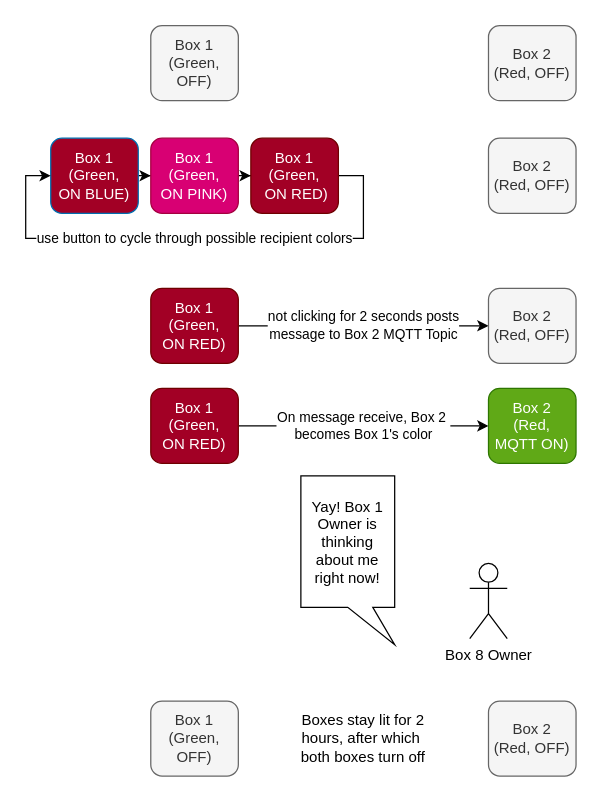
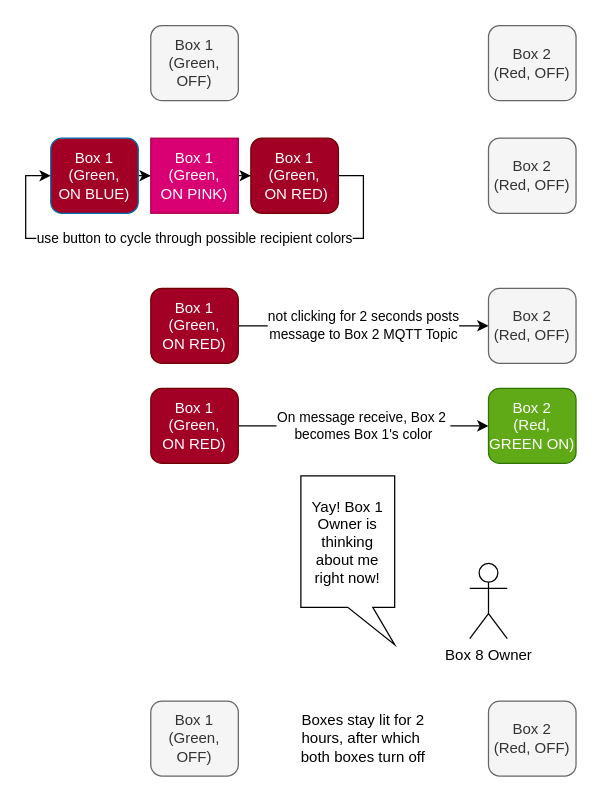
  <mxCell id="0" />
  <mxCell id="1" parent="0" />
  <mxCell id="2" value="Box 1 (Green, OFF)" style="rounded=1;whiteSpace=wrap;html=1;fillColor=#f5f5f5;strokeColor=#666666;fontColor=#333333;" vertex="1" parent="1"><mxGeometry x="120" y="20" width="70" height="60" as="geometry" /></mxCell>
  <mxCell id="3" value="Box 2 &lt;br&gt;(Red, OFF)" style="rounded=1;whiteSpace=wrap;html=1;fillColor=#f5f5f5;strokeColor=#666666;fontColor=#333333;" vertex="1" parent="1"><mxGeometry x="390" y="20" width="70" height="60" as="geometry" /></mxCell>
  <mxCell id="4" value="" style="edgeStyle=orthogonalEdgeStyle;rounded=0;orthogonalLoop=1;jettySize=auto;html=1;dashed=1;" edge="1" parent="1" source="5" target="7"><mxGeometry relative="1" as="geometry" /></mxCell>
  <mxCell id="5" value="Box 1 (Green, &lt;br&gt;ON BLUE)" style="rounded=1;whiteSpace=wrap;html=1;fillColor=#a20025;strokeColor=#006EAF;fontColor=#ffffff;" vertex="1" parent="1"><mxGeometry x="40" y="110" width="70" height="60" as="geometry" /></mxCell>
  <mxCell id="6" value="" style="edgeStyle=orthogonalEdgeStyle;rounded=0;orthogonalLoop=1;jettySize=auto;html=1;" edge="1" parent="1" source="7" target="9"><mxGeometry relative="1" as="geometry" /></mxCell>
- <mxCell id="7" value="Box 1 (Green,&lt;br&gt;ON PINK)" style="rounded=1;whiteSpace=wrap;html=1;fillColor=#d80073;strokeColor=#A50040;fontColor=#ffffff;" vertex="1" parent="1"><mxGeometry x="120" y="110" width="70" height="60" as="geometry" /></mxCell>
+ <mxCell id="7" value="Box 1 (Green,&lt;br&gt;ON PINK)" style="whiteSpace=wrap;html=1;fillColor=#d80073;strokeColor=#A50040;fontColor=#ffffff;rounded=0;" vertex="1" parent="1"><mxGeometry x="120" y="110" width="70" height="60" as="geometry" /></mxCell>
  <mxCell id="8" value="use button to cycle through possible recipient colors" style="edgeStyle=orthogonalEdgeStyle;rounded=0;orthogonalLoop=1;jettySize=auto;html=1;exitX=1;exitY=0.5;exitDx=0;exitDy=0;entryX=0;entryY=0.5;entryDx=0;entryDy=0;" edge="1" parent="1" source="9" target="5"><mxGeometry relative="1" as="geometry"><Array as="points"><mxPoint x="290" y="140" /><mxPoint x="290" y="190" /><mxPoint x="20" y="190" /><mxPoint x="20" y="140" /></Array></mxGeometry></mxCell>
  <mxCell id="9" value="Box 1 (Green,&lt;br&gt;&amp;nbsp;ON RED)" style="rounded=1;whiteSpace=wrap;html=1;fillColor=#a20025;strokeColor=#6F0000;fontColor=#ffffff;" vertex="1" parent="1"><mxGeometry x="200" y="110" width="70" height="60" as="geometry" /></mxCell>
  <mxCell id="10" value="Box 2 &lt;br&gt;(Red, OFF)" style="rounded=1;whiteSpace=wrap;html=1;fillColor=#f5f5f5;strokeColor=#666666;fontColor=#333333;" vertex="1" parent="1"><mxGeometry x="390" y="110" width="70" height="60" as="geometry" /></mxCell>
  <mxCell id="11" value="not clicking for 2 seconds posts &lt;br&gt;message to Box 2 MQTT Topic" style="edgeStyle=orthogonalEdgeStyle;rounded=0;orthogonalLoop=1;jettySize=auto;html=1;exitX=1;exitY=0.5;exitDx=0;exitDy=0;entryX=0;entryY=0.5;entryDx=0;entryDy=0;" edge="1" parent="1" source="12" target="13"><mxGeometry relative="1" as="geometry" /></mxCell>
  <mxCell id="12" value="Box 1 &lt;br&gt;(Green, &lt;br&gt;ON RED)" style="rounded=1;whiteSpace=wrap;html=1;fillColor=#a20025;strokeColor=#6F0000;fontColor=#ffffff;" vertex="1" parent="1"><mxGeometry x="120" y="230" width="70" height="60" as="geometry" /></mxCell>
  <mxCell id="13" value="Box 2 &lt;br&gt;(Red, OFF)" style="rounded=1;whiteSpace=wrap;html=1;fillColor=#f5f5f5;strokeColor=#666666;fontColor=#333333;" vertex="1" parent="1"><mxGeometry x="390" y="230" width="70" height="60" as="geometry" /></mxCell>
  <mxCell id="14" value="On message receive, Box 2&amp;nbsp;&lt;br&gt;becomes Box 1's color" style="edgeStyle=orthogonalEdgeStyle;rounded=0;orthogonalLoop=1;jettySize=auto;html=1;exitX=1;exitY=0.5;exitDx=0;exitDy=0;entryX=0;entryY=0.5;entryDx=0;entryDy=0;" edge="1" parent="1" source="15" target="16"><mxGeometry relative="1" as="geometry" /></mxCell>
  <mxCell id="15" value="Box 1 &lt;br&gt;(Green, &lt;br&gt;ON RED)" style="rounded=1;whiteSpace=wrap;html=1;fillColor=#a20025;strokeColor=#6F0000;fontColor=#ffffff;" vertex="1" parent="1"><mxGeometry x="120" y="310" width="70" height="60" as="geometry" /></mxCell>
- <mxCell id="16" value="Box 2 &lt;br&gt;(Red, &lt;br&gt;MQTT ON)" style="rounded=1;whiteSpace=wrap;html=1;fillColor=#60a917;strokeColor=#2D7600;fontColor=#ffffff;" vertex="1" parent="1"><mxGeometry x="390" y="310" width="70" height="60" as="geometry" /></mxCell>
+ <mxCell id="16" value="Box 2 &lt;br&gt;(Red, &lt;br&gt;GREEN ON)" style="rounded=1;whiteSpace=wrap;html=1;fillColor=#60a917;strokeColor=#2D7600;fontColor=#ffffff;" vertex="1" parent="1"><mxGeometry x="390" y="310" width="70" height="60" as="geometry" /></mxCell>
  <mxCell id="17" value="Box 8 Owner" style="shape=umlActor;verticalLabelPosition=bottom;verticalAlign=top;html=1;outlineConnect=0;" vertex="1" parent="1"><mxGeometry x="375" y="450" width="30" height="60" as="geometry" /></mxCell>
  <mxCell id="18" value="Yay! Box 1 Owner is thinking about me right now!" style="shape=callout;whiteSpace=wrap;html=1;perimeter=calloutPerimeter;position2=1;" vertex="1" parent="1"><mxGeometry x="240" y="380" width="75" height="135" as="geometry" /></mxCell>
  <mxCell id="19" value="Box 1 (Green, OFF)" style="rounded=1;whiteSpace=wrap;html=1;fillColor=#f5f5f5;strokeColor=#666666;fontColor=#333333;" vertex="1" parent="1"><mxGeometry x="120" y="560" width="70" height="60" as="geometry" /></mxCell>
  <mxCell id="20" value="Box 2 &lt;br&gt;(Red, OFF)" style="rounded=1;whiteSpace=wrap;html=1;fillColor=#f5f5f5;strokeColor=#666666;fontColor=#333333;" vertex="1" parent="1"><mxGeometry x="390" y="560" width="70" height="60" as="geometry" /></mxCell>
  <mxCell id="21" value="Boxes stay lit for 2 hours, after which&amp;nbsp; both boxes turn off" style="text;html=1;strokeColor=none;fillColor=none;align=center;verticalAlign=middle;whiteSpace=wrap;rounded=0;" vertex="1" parent="1"><mxGeometry x="230" y="575" width="120" height="30" as="geometry" /></mxCell>
